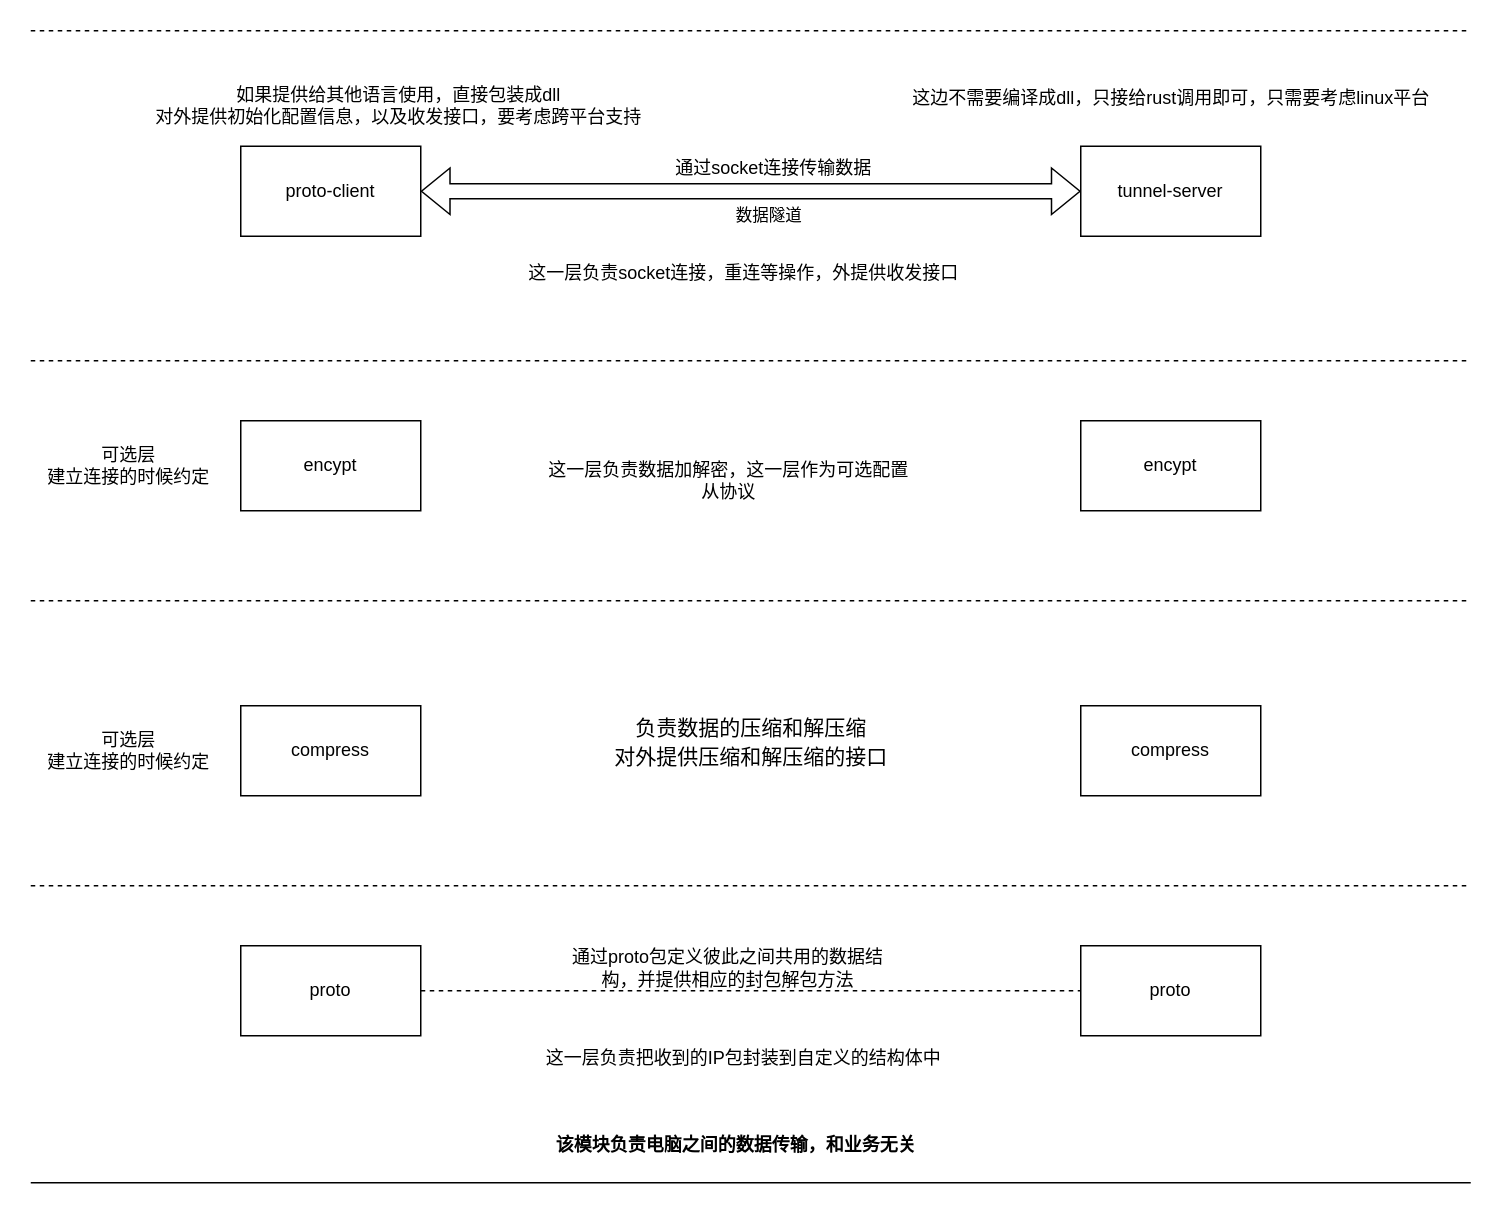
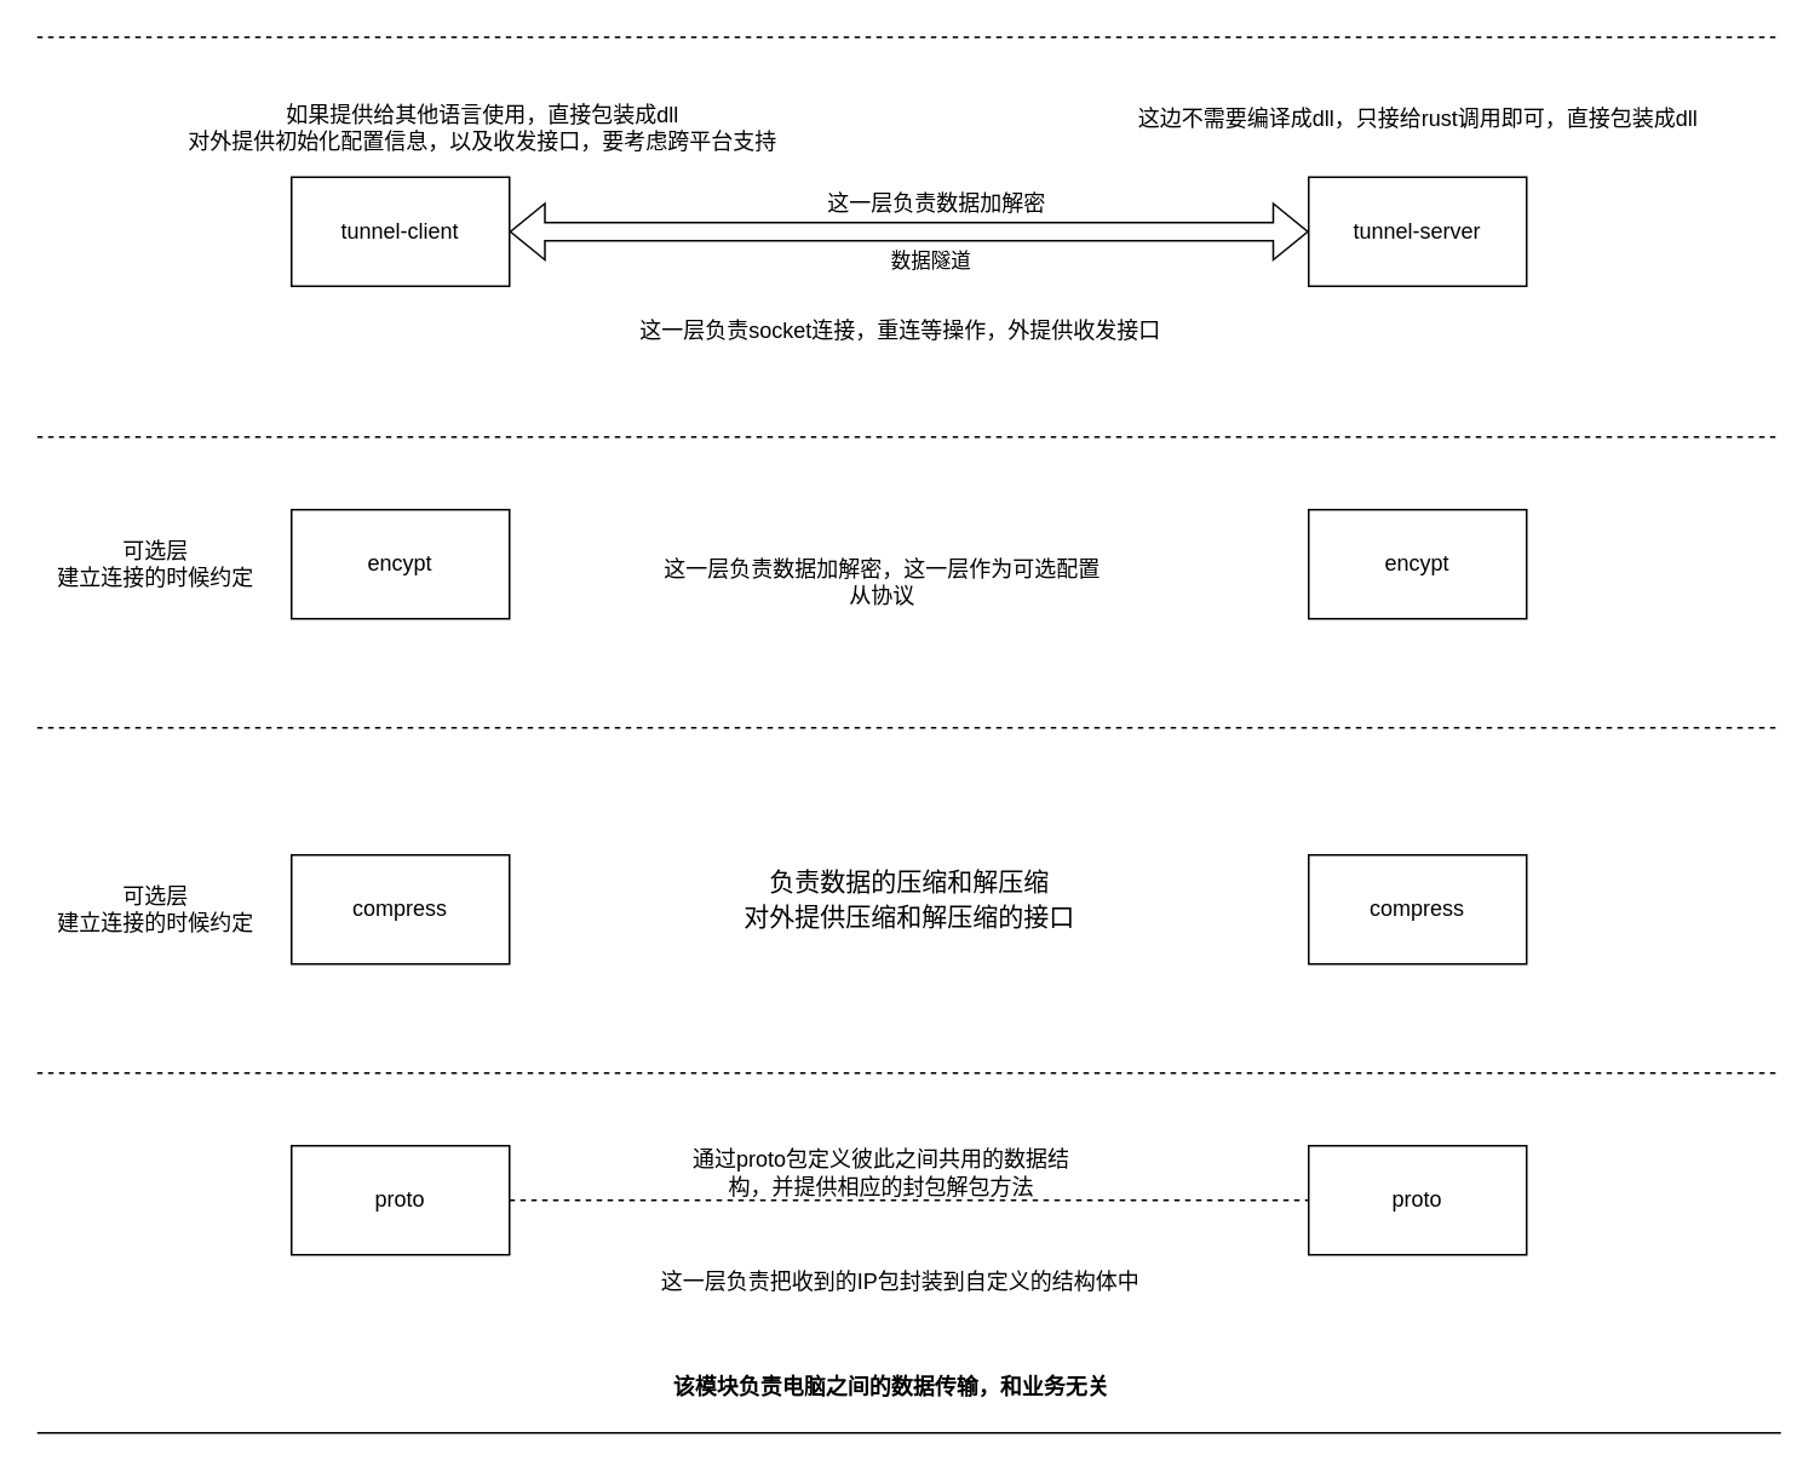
  <mxCell id="0" />
  <mxCell id="1" parent="0" />
- <mxCell id="2" value="&lt;div&gt;proto-client&lt;/div&gt;" style="rounded=0;whiteSpace=wrap;html=1;" vertex="1" parent="1"><mxGeometry x="160" y="97" width="120" height="60" as="geometry" /></mxCell>
+ <mxCell id="2" value="&lt;div&gt;tunnel-client&lt;/div&gt;" style="rounded=0;whiteSpace=wrap;html=1;" vertex="1" parent="1"><mxGeometry x="160" y="97" width="120" height="60" as="geometry" /></mxCell>
  <mxCell id="3" value="&lt;div&gt;tunnel-server&lt;/div&gt;" style="rounded=0;whiteSpace=wrap;html=1;" vertex="1" parent="1"><mxGeometry x="720" y="97" width="120" height="60" as="geometry" /></mxCell>
  <mxCell id="4" value="proto" style="rounded=0;whiteSpace=wrap;html=1;" vertex="1" parent="1"><mxGeometry x="160" y="630" width="120" height="60" as="geometry" /></mxCell>
  <mxCell id="5" value="proto" style="rounded=0;whiteSpace=wrap;html=1;" vertex="1" parent="1"><mxGeometry x="720" y="630" width="120" height="60" as="geometry" /></mxCell>
  <mxCell id="6" value="" style="endArrow=none;dashed=1;html=1;rounded=0;" edge="1" parent="1"><mxGeometry width="50" height="50" relative="1" as="geometry"><mxPoint y="590" as="sourcePoint" x="20" /><mxPoint x="980" y="590" as="targetPoint" /></mxGeometry></mxCell>
  <mxCell id="7" value="" style="shape=flexArrow;endArrow=classic;startArrow=classic;html=1;rounded=0;exitX=1;exitY=0.5;exitDx=0;exitDy=0;entryX=0;entryY=0.5;entryDx=0;entryDy=0;" edge="1" parent="1"><mxGeometry width="100" height="100" relative="1" as="geometry"><mxPoint x="280" y="127" as="sourcePoint" /><mxPoint x="720" y="127" as="targetPoint" /></mxGeometry></mxCell>
  <mxCell id="8" value="数据隧道" style="edgeLabel;html=1;align=center;verticalAlign=middle;resizable=0;points=[];" vertex="1" connectable="0" parent="7"><mxGeometry x="-0.018" y="-3" relative="1" as="geometry"><mxPoint x="15" y="12" as="offset" /></mxGeometry></mxCell>
- <mxCell id="9" value="通过socket连接传输数据" style="text;html=1;align=center;verticalAlign=middle;resizable=0;points=[];autosize=1;strokeColor=none;fillColor=none;" vertex="1" parent="1"><mxGeometry x="440" y="97" width="150" height="30" as="geometry" /></mxCell>
+ <mxCell id="9" value="这一层负责数据加解密" style="text;html=1;align=center;verticalAlign=middle;resizable=0;points=[];autosize=1;strokeColor=none;fillColor=none;" vertex="1" parent="1"><mxGeometry x="440" y="97" width="150" height="30" as="geometry" /></mxCell>
  <mxCell id="10" value="" style="endArrow=none;dashed=1;html=1;rounded=0;exitX=1;exitY=0.5;exitDx=0;exitDy=0;entryX=0;entryY=0.5;entryDx=0;entryDy=0;" edge="1" parent="1" source="4" target="5"><mxGeometry width="50" height="50" relative="1" as="geometry"><mxPoint x="490" y="800" as="sourcePoint" /><mxPoint x="540" y="750" as="targetPoint" /></mxGeometry></mxCell>
  <mxCell id="11" value="通过proto包定义彼此之间共用的数据结构，并提供相应的封包解包方法" style="text;html=1;align=center;verticalAlign=middle;whiteSpace=wrap;rounded=0;" vertex="1" parent="1"><mxGeometry x="370" y="630" width="230" height="30" as="geometry" /></mxCell>
  <mxCell id="12" value="这一层负责把收到的IP包封装到自定义的结构体中" style="text;html=1;align=center;verticalAlign=middle;resizable=0;points=[];autosize=1;strokeColor=none;fillColor=none;" vertex="1" parent="1"><mxGeometry x="350" y="690" width="290" height="30" as="geometry" /></mxCell>
  <mxCell id="13" value="这一层负责socket连接，重连等操作，外提供收发接口" style="text;html=1;align=center;verticalAlign=middle;resizable=0;points=[];autosize=1;strokeColor=none;fillColor=none;" vertex="1" parent="1"><mxGeometry x="340" y="167" width="310" height="30" as="geometry" /></mxCell>
  <mxCell id="14" value="如果提供给其他语言使用，直接包装成dll&lt;div&gt;对外提供初始化配置信息，以及收发接口，要考虑跨平台支持&lt;/div&gt;" style="text;html=1;align=center;verticalAlign=middle;resizable=0;points=[];autosize=1;strokeColor=none;fillColor=none;" vertex="1" parent="1"><mxGeometry x="90" y="50" width="350" height="40" as="geometry" /></mxCell>
- <mxCell id="15" value="这边不需要编译成dll，只接给rust调用即可，只需要考虑linux平台" style="text;html=1;align=center;verticalAlign=middle;resizable=0;points=[];autosize=1;strokeColor=none;fillColor=none;" vertex="1" parent="1"><mxGeometry x="595" y="50" width="370" height="30" as="geometry" /></mxCell>
+ <mxCell id="15" value="这边不需要编译成dll，只接给rust调用即可，直接包装成dll" style="text;html=1;align=center;verticalAlign=middle;resizable=0;points=[];autosize=1;strokeColor=none;fillColor=none;" vertex="1" parent="1"><mxGeometry x="595" y="50" width="370" height="30" as="geometry" /></mxCell>
  <mxCell id="16" value="encypt" style="rounded=0;whiteSpace=wrap;html=1;" vertex="1" parent="1"><mxGeometry x="160" y="280" width="120" height="60" as="geometry" /></mxCell>
  <mxCell id="17" value="encypt" style="rounded=0;whiteSpace=wrap;html=1;" vertex="1" parent="1"><mxGeometry x="720" y="280" width="120" height="60" as="geometry" /></mxCell>
  <mxCell id="18" value="" style="endArrow=none;dashed=1;html=1;rounded=0;" edge="1" parent="1"><mxGeometry width="50" height="50" relative="1" as="geometry"><mxPoint y="20" as="sourcePoint" x="20" /><mxPoint x="980" y="20" as="targetPoint" /></mxGeometry></mxCell>
  <mxCell id="19" value="这一层负责数据加解密，这一层作为可选配置&lt;div&gt;从协议&lt;/div&gt;" style="text;html=1;align=center;verticalAlign=middle;resizable=0;points=[];autosize=1;strokeColor=none;fillColor=none;" vertex="1" parent="1"><mxGeometry x="355" y="300" width="260" height="40" as="geometry" /></mxCell>
  <mxCell id="20" value="" style="endArrow=none;dashed=1;html=1;rounded=0;" edge="1" parent="1"><mxGeometry width="50" height="50" relative="1" as="geometry"><mxPoint y="240" as="sourcePoint" x="20" /><mxPoint x="980" y="240" as="targetPoint" /></mxGeometry></mxCell>
  <mxCell id="21" value="compress" style="rounded=0;whiteSpace=wrap;html=1;" vertex="1" parent="1"><mxGeometry x="160" y="470" width="120" height="60" as="geometry" /></mxCell>
  <mxCell id="22" value="compress" style="rounded=0;whiteSpace=wrap;html=1;" vertex="1" parent="1"><mxGeometry x="720" y="470" width="120" height="60" as="geometry" /></mxCell>
  <mxCell id="23" value="&lt;div style=&quot;background-color: rgb(255, 255, 255); font-family: Consolas, &amp;quot;Courier New&amp;quot;, monospace; font-size: 14px; line-height: 19px; white-space-collapse: preserve;&quot;&gt;负责数据的压缩和解压缩&lt;/div&gt;&lt;div style=&quot;background-color: rgb(255, 255, 255); font-family: Consolas, &amp;quot;Courier New&amp;quot;, monospace; font-size: 14px; line-height: 19px; white-space-collapse: preserve;&quot;&gt;对外提供压缩和解压缩的接口&lt;/div&gt;" style="text;html=1;align=center;verticalAlign=middle;resizable=0;points=[];autosize=1;strokeColor=none;fillColor=none;" vertex="1" parent="1"><mxGeometry x="395" y="470" width="210" height="50" as="geometry" /></mxCell>
  <mxCell id="24" value="" style="endArrow=none;dashed=1;html=1;rounded=0;" edge="1" parent="1"><mxGeometry width="50" height="50" relative="1" as="geometry"><mxPoint y="400" as="sourcePoint" x="20" /><mxPoint x="980" y="400" as="targetPoint" /></mxGeometry></mxCell>
  <mxCell id="25" value="可选层&lt;div&gt;建立连接的时候约定&lt;/div&gt;" style="text;html=1;align=center;verticalAlign=middle;resizable=0;points=[];autosize=1;strokeColor=none;fillColor=none;" vertex="1" parent="1"><mxGeometry y="290" width="130" height="40" as="geometry" x="20" /></mxCell>
  <mxCell id="26" value="可选层&lt;div&gt;建立连接的时候约定&lt;/div&gt;" style="text;html=1;align=center;verticalAlign=middle;resizable=0;points=[];autosize=1;strokeColor=none;fillColor=none;" vertex="1" parent="1"><mxGeometry y="480" width="130" height="40" as="geometry" x="20" /></mxCell>
  <mxCell id="27" value="" style="endArrow=none;html=1;rounded=0;" edge="1" parent="1"><mxGeometry width="50" height="50" relative="1" as="geometry"><mxPoint y="788" as="sourcePoint" x="20" /><mxPoint x="980" y="788" as="targetPoint" /></mxGeometry></mxCell>
  <mxCell id="28" value="该模块负责电脑之间的数据传输，和业务无关" style="text;html=1;align=center;verticalAlign=middle;resizable=0;points=[];autosize=1;strokeColor=none;fillColor=none;fontStyle=1" vertex="1" parent="1"><mxGeometry x="360" y="748" width="260" height="30" as="geometry" /></mxCell>
